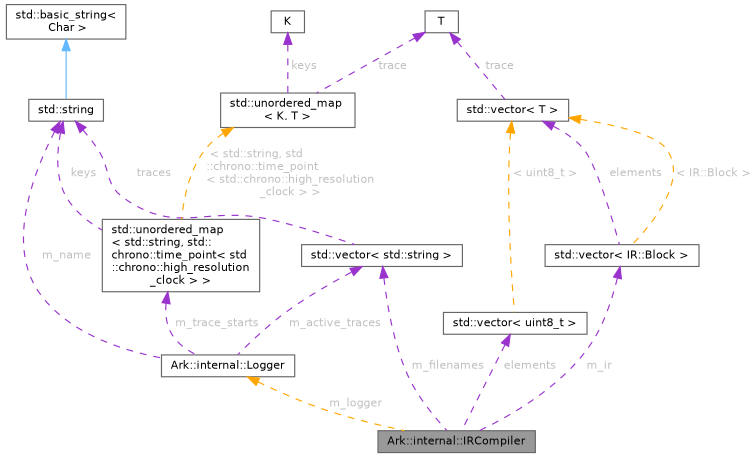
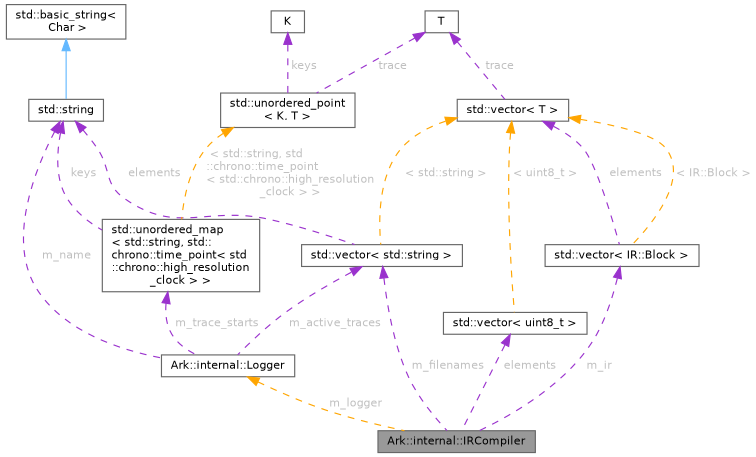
  digraph {
    rankdir=TB
    node [color=gray40 fillcolor=white fontname=Helvetica fontsize=10 shape=box style=filled]
    edge [color=darkorchid3 dir=back fontcolor=grey fontname=Helvetica fontsize=10 labelfontname=Helvetica labelfontsize=10 style=dashed]
    n1 [fillcolor=grey60 fontcolor=black height=0.2 label="Ark::internal::IRCompiler" width=0.4]
    n2 [height=0.2 label="Ark::internal::Logger" width=0.4]
    n3 [height=0.2 label="std::string" width=0.4]
    n4 [height=0.2 label="std::unordered_map\l\< std::string, std::\lchrono::time_point\< std\l::chrono::high_resolution\l_clock \> \>" width=0.4]
    n5 [height=0.2 label="std::vector\< std::string \>" width=0.4]
    n6 [height=0.2 label="std::basic_string\<\l Char \>" width=0.4]
-   n7 [height=0.2 label="std::unordered_map\l\< K, T \>" width=0.4]
+   n7 [height=0.2 label="std::unordered_point\l\< K, T \>" width=0.4]
    n8 [height=0.2 label=K width=0.4]
    n9 [height=0.2 label=T width=0.4]
    n10 [height=0.2 label="std::vector\< T \>" width=0.4]
    n11 [height=0.2 label="std::vector\< uint8_t \>" width=0.4]
    n12 [height=0.2 label="std::vector\< IR::Block \>" width=0.4]
    n2 -> n1 [color=orange label=" m_logger"]
    n3 -> n2 [label=" m_name"]
    n3 -> n4 [label=" keys"]
-   n3 -> n5 [label=" traces"]
+   n3 -> n5 [label=" elements"]
    n4 -> n2 [label=" m_trace_starts"]
    n5 -> n1 [label=" m_filenames"]
    n5 -> n2 [label=" m_active_traces"]
    n6 -> n3 [color=steelblue1 style=solid fontcolor=""]
    n7 -> n4 [color=orange label=" \< std::string, std\l::chrono::time_point\l\< std::chrono::high_resolution\l_clock \> \>"]
    n8 -> n7 [label=" keys"]
    n9 -> n7 [label=" trace"]
    n9 -> n10 [label=" trace"]
+   n10 -> n5 [color=orange label=" \< std::string \>"]
    n10 -> n11 [color=orange label=" \< uint8_t \>"]
    n10 -> n12 [label=" elements"]
    n10 -> n12 [color=orange label=" \< IR::Block \>"]
    n11 -> n1 [label=" elements"]
    n12 -> n1 [label=" m_ir"]
  }
